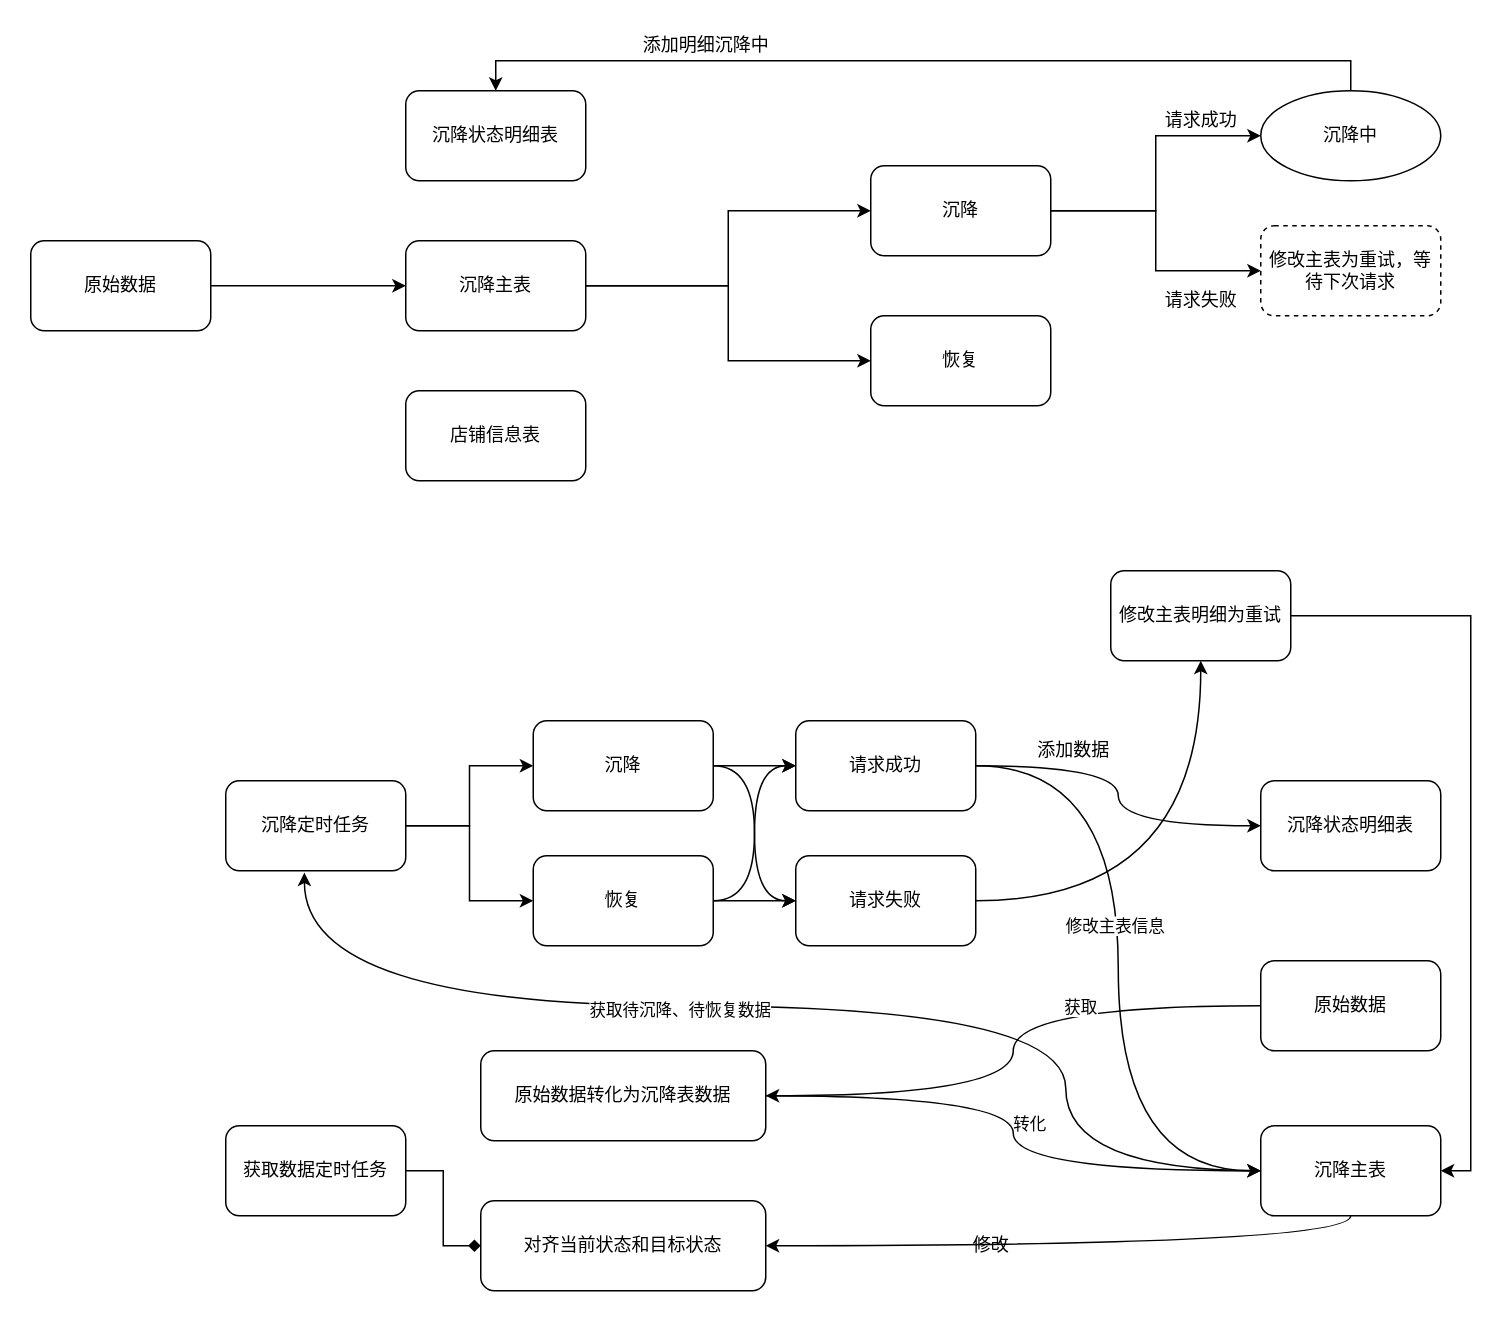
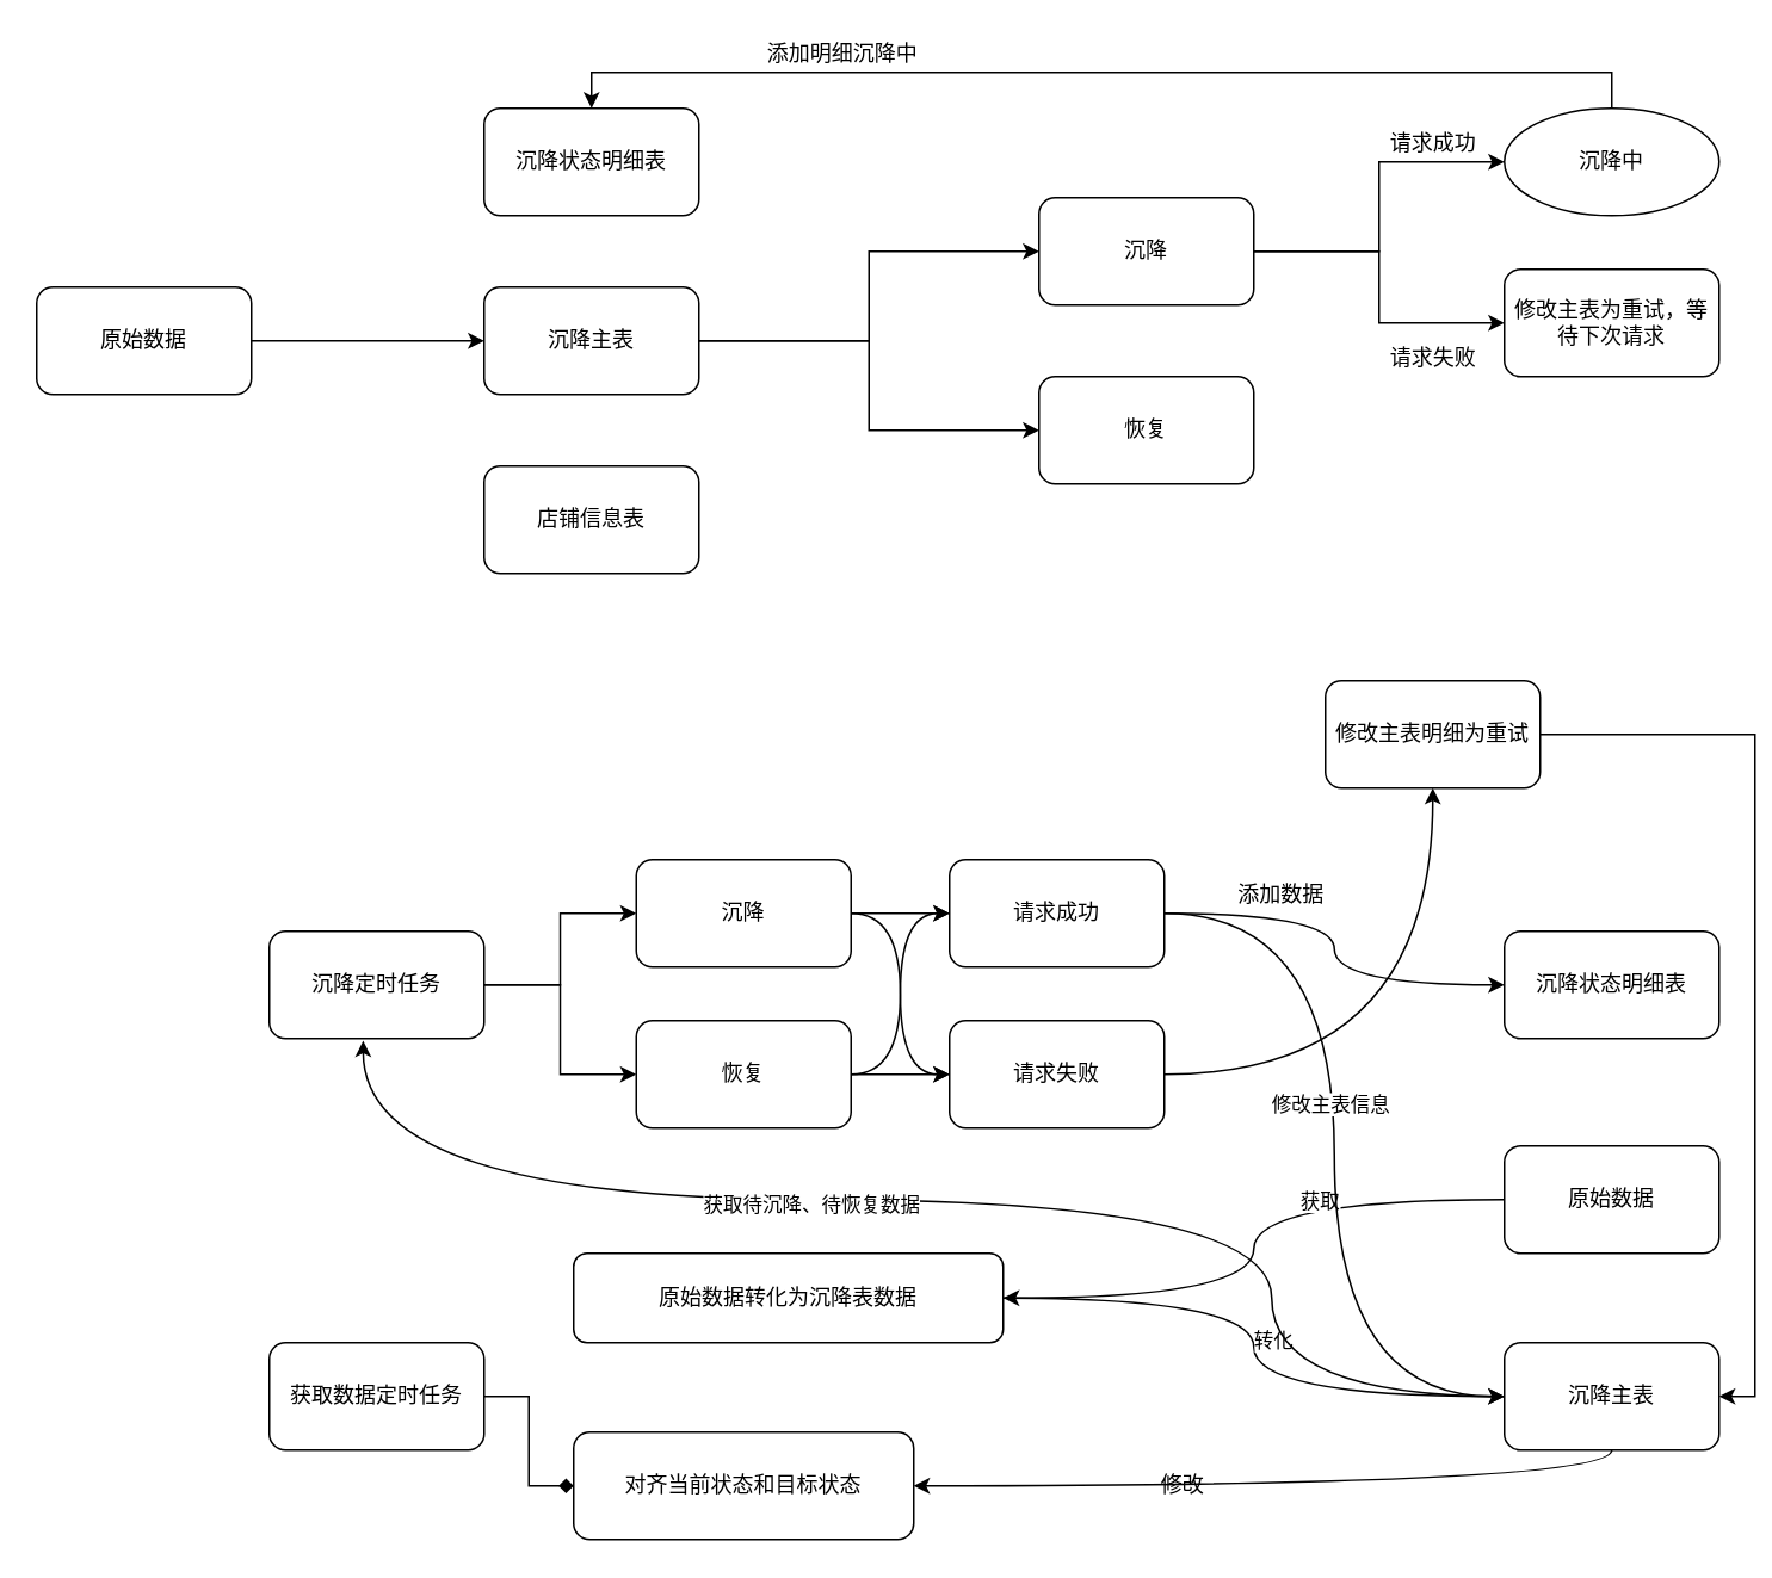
  <mxCell id="0" />
  <mxCell id="1" parent="0" />
  <mxCell id="2" value="" style="edgeStyle=orthogonalEdgeStyle;rounded=0;orthogonalLoop=1;jettySize=auto;html=1;" edge="1" parent="1" source="3" target="11"><mxGeometry relative="1" as="geometry" /></mxCell>
  <mxCell id="3" value="原始数据" style="rounded=1;whiteSpace=wrap;html=1;" vertex="1" parent="1"><mxGeometry x="20" y="160" width="120" height="60" as="geometry" /></mxCell>
  <mxCell id="4" value="店铺信息表" style="rounded=1;whiteSpace=wrap;html=1;" vertex="1" parent="1"><mxGeometry x="270" y="260" width="120" height="60" as="geometry" /></mxCell>
  <mxCell id="5" value="沉降状态明细表" style="rounded=1;whiteSpace=wrap;html=1;" vertex="1" parent="1"><mxGeometry x="270" y="60" width="120" height="60" as="geometry" /></mxCell>
  <mxCell id="6" style="edgeStyle=orthogonalEdgeStyle;rounded=0;orthogonalLoop=1;jettySize=auto;html=1;exitX=1;exitY=0.5;exitDx=0;exitDy=0;" edge="1" parent="1" source="8" target="15"><mxGeometry relative="1" as="geometry"><Array as="points"><mxPoint x="770" y="140" /><mxPoint x="770" y="90" /></Array></mxGeometry></mxCell>
  <mxCell id="7" style="edgeStyle=orthogonalEdgeStyle;rounded=0;orthogonalLoop=1;jettySize=auto;html=1;exitX=1;exitY=0.5;exitDx=0;exitDy=0;entryX=0;entryY=0.5;entryDx=0;entryDy=0;" edge="1" parent="1" source="8" target="13"><mxGeometry relative="1" as="geometry" /></mxCell>
  <mxCell id="8" value="沉降" style="rounded=1;whiteSpace=wrap;html=1;" vertex="1" parent="1"><mxGeometry x="580" y="110" width="120" height="60" as="geometry" /></mxCell>
  <mxCell id="9" style="edgeStyle=orthogonalEdgeStyle;rounded=0;orthogonalLoop=1;jettySize=auto;html=1;exitX=1;exitY=0.5;exitDx=0;exitDy=0;entryX=0;entryY=0.5;entryDx=0;entryDy=0;" edge="1" parent="1" source="11" target="8"><mxGeometry relative="1" as="geometry" /></mxCell>
  <mxCell id="10" style="edgeStyle=orthogonalEdgeStyle;rounded=0;orthogonalLoop=1;jettySize=auto;html=1;exitX=1;exitY=0.5;exitDx=0;exitDy=0;entryX=0;entryY=0.5;entryDx=0;entryDy=0;" edge="1" parent="1" source="11" target="12"><mxGeometry relative="1" as="geometry" /></mxCell>
  <mxCell id="11" value="沉降主表" style="rounded=1;whiteSpace=wrap;html=1;" vertex="1" parent="1"><mxGeometry x="270" y="160" width="120" height="60" as="geometry" /></mxCell>
  <mxCell id="12" value="恢复" style="rounded=1;whiteSpace=wrap;html=1;" vertex="1" parent="1"><mxGeometry x="580" y="210" width="120" height="60" as="geometry" /></mxCell>
- <mxCell id="13" value="修改主表为重试，等待下次请求" style="rounded=1;whiteSpace=wrap;html=1;dashed=1;" vertex="1" parent="1"><mxGeometry x="840" y="150" width="120" height="60" as="geometry" /></mxCell>
+ <mxCell id="13" value="修改主表为重试，等待下次请求" style="rounded=1;whiteSpace=wrap;html=1;" vertex="1" parent="1"><mxGeometry x="840" y="150" width="120" height="60" as="geometry" /></mxCell>
  <mxCell id="14" style="edgeStyle=orthogonalEdgeStyle;rounded=0;orthogonalLoop=1;jettySize=auto;html=1;exitX=0.5;exitY=0;exitDx=0;exitDy=0;entryX=0.5;entryY=0;entryDx=0;entryDy=0;" edge="1" parent="1" source="15" target="5"><mxGeometry relative="1" as="geometry" /></mxCell>
  <mxCell id="15" value="沉降中" style="ellipse;whiteSpace=wrap;html=1;" vertex="1" parent="1"><mxGeometry x="840" y="60" width="120" height="60" as="geometry" /></mxCell>
  <mxCell id="16" value="请求成功" style="text;html=1;align=center;verticalAlign=middle;resizable=0;points=[];autosize=1;strokeColor=none;fillColor=none;" vertex="1" parent="1"><mxGeometry x="770" y="70" width="60" height="20" as="geometry" /></mxCell>
  <mxCell id="17" value="添加明细沉降中" style="text;html=1;align=center;verticalAlign=middle;resizable=0;points=[];autosize=1;strokeColor=none;fillColor=none;" vertex="1" parent="1"><mxGeometry x="420" y="20" width="100" height="20" as="geometry" /></mxCell>
  <mxCell id="18" value="请求失败" style="text;html=1;align=center;verticalAlign=middle;resizable=0;points=[];autosize=1;strokeColor=none;fillColor=none;" vertex="1" parent="1"><mxGeometry x="770" y="190" width="60" height="20" as="geometry" /></mxCell>
  <mxCell id="19" style="edgeStyle=orthogonalEdgeStyle;rounded=0;orthogonalLoop=1;jettySize=auto;html=1;exitX=1;exitY=0.5;exitDx=0;exitDy=0;entryX=0;entryY=0.5;entryDx=0;entryDy=0;" edge="1" parent="1" source="21" target="24"><mxGeometry relative="1" as="geometry" /></mxCell>
  <mxCell id="20" style="edgeStyle=orthogonalEdgeStyle;rounded=0;orthogonalLoop=1;jettySize=auto;html=1;exitX=1;exitY=0.5;exitDx=0;exitDy=0;entryX=0;entryY=0.5;entryDx=0;entryDy=0;" edge="1" parent="1" source="21" target="27"><mxGeometry relative="1" as="geometry" /></mxCell>
  <mxCell id="21" value="沉降定时任务" style="rounded=1;whiteSpace=wrap;html=1;" vertex="1" parent="1"><mxGeometry x="150" y="520" width="120" height="60" as="geometry" /></mxCell>
  <mxCell id="22" style="edgeStyle=orthogonalEdgeStyle;curved=1;rounded=0;orthogonalLoop=1;jettySize=auto;html=1;exitX=1;exitY=0.5;exitDx=0;exitDy=0;entryX=0;entryY=0.5;entryDx=0;entryDy=0;" edge="1" parent="1" source="24" target="48"><mxGeometry relative="1" as="geometry" /></mxCell>
  <mxCell id="23" style="edgeStyle=orthogonalEdgeStyle;curved=1;rounded=0;orthogonalLoop=1;jettySize=auto;html=1;exitX=1;exitY=0.5;exitDx=0;exitDy=0;entryX=0;entryY=0.5;entryDx=0;entryDy=0;" edge="1" parent="1" source="24" target="50"><mxGeometry relative="1" as="geometry" /></mxCell>
  <mxCell id="24" value="沉降" style="rounded=1;whiteSpace=wrap;html=1;" vertex="1" parent="1"><mxGeometry x="355" y="480" width="120" height="60" as="geometry" /></mxCell>
  <mxCell id="25" style="edgeStyle=orthogonalEdgeStyle;curved=1;rounded=0;orthogonalLoop=1;jettySize=auto;html=1;exitX=1;exitY=0.5;exitDx=0;exitDy=0;entryX=0;entryY=0.5;entryDx=0;entryDy=0;" edge="1" parent="1" source="27" target="48"><mxGeometry relative="1" as="geometry" /></mxCell>
  <mxCell id="26" style="edgeStyle=orthogonalEdgeStyle;curved=1;rounded=0;orthogonalLoop=1;jettySize=auto;html=1;exitX=1;exitY=0.5;exitDx=0;exitDy=0;entryX=0;entryY=0.5;entryDx=0;entryDy=0;" edge="1" parent="1" source="27" target="50"><mxGeometry relative="1" as="geometry" /></mxCell>
  <mxCell id="27" value="恢复" style="rounded=1;whiteSpace=wrap;html=1;" vertex="1" parent="1"><mxGeometry x="355" y="570" width="120" height="60" as="geometry" /></mxCell>
  <mxCell id="28" style="edgeStyle=orthogonalEdgeStyle;rounded=0;orthogonalLoop=1;jettySize=auto;html=1;exitX=1;exitY=0.5;exitDx=0;exitDy=0;endArrow=diamond;" edge="1" parent="1" source="29" target="33"><mxGeometry relative="1" as="geometry" /></mxCell>
  <mxCell id="29" value="获取数据定时任务" style="rounded=1;whiteSpace=wrap;html=1;" vertex="1" parent="1"><mxGeometry x="150" y="750" width="120" height="60" as="geometry" /></mxCell>
  <mxCell id="30" style="rounded=0;orthogonalLoop=1;jettySize=auto;html=1;exitX=1;exitY=0.5;exitDx=0;exitDy=0;entryX=0;entryY=0.5;entryDx=0;entryDy=0;edgeStyle=orthogonalEdgeStyle;curved=1;" edge="1" parent="1" source="32" target="40"><mxGeometry relative="1" as="geometry" /></mxCell>
  <mxCell id="31" value="转化" style="edgeLabel;html=1;align=center;verticalAlign=middle;resizable=0;points=[];" vertex="1" connectable="0" parent="30"><mxGeometry x="-0.108" y="-4" relative="1" as="geometry"><mxPoint x="14" y="14" as="offset" /></mxGeometry></mxCell>
- <mxCell id="32" value="原始数据转化为沉降表数据" style="rounded=1;whiteSpace=wrap;html=1;" vertex="1" parent="1"><mxGeometry x="320" y="700" width="190" height="60" as="geometry" /></mxCell>
+ <mxCell id="32" value="原始数据转化为沉降表数据" style="rounded=1;whiteSpace=wrap;html=1;" vertex="1" parent="1"><mxGeometry x="320" y="700" width="240" height="50" as="geometry" /></mxCell>
  <mxCell id="33" value="对齐当前状态和目标状态" style="rounded=1;whiteSpace=wrap;html=1;" vertex="1" parent="1"><mxGeometry x="320" y="800" width="190" height="60" as="geometry" /></mxCell>
  <mxCell id="34" style="rounded=0;orthogonalLoop=1;jettySize=auto;html=1;exitX=0;exitY=0.5;exitDx=0;exitDy=0;entryX=1;entryY=0.5;entryDx=0;entryDy=0;edgeStyle=orthogonalEdgeStyle;curved=1;" edge="1" parent="1" source="36" target="32"><mxGeometry relative="1" as="geometry" /></mxCell>
  <mxCell id="35" value="获取" style="edgeLabel;html=1;align=center;verticalAlign=middle;resizable=0;points=[];" vertex="1" connectable="0" parent="34"><mxGeometry x="-0.377" relative="1" as="geometry"><mxPoint as="offset" /></mxGeometry></mxCell>
  <mxCell id="36" value="原始数据" style="rounded=1;whiteSpace=wrap;html=1;" vertex="1" parent="1"><mxGeometry x="840" y="640" width="120" height="60" as="geometry" /></mxCell>
  <mxCell id="37" style="edgeStyle=orthogonalEdgeStyle;rounded=0;orthogonalLoop=1;jettySize=auto;html=1;exitX=0;exitY=0.5;exitDx=0;exitDy=0;entryX=0.437;entryY=1.02;entryDx=0;entryDy=0;entryPerimeter=0;curved=1;" edge="1" parent="1" source="40" target="21"><mxGeometry relative="1" as="geometry"><Array as="points"><mxPoint x="710" y="780" /><mxPoint x="710" y="670" /><mxPoint x="202" y="670" /></Array></mxGeometry></mxCell>
  <mxCell id="38" value="获取待沉降、待恢复数据" style="edgeLabel;html=1;align=center;verticalAlign=middle;resizable=0;points=[];" vertex="1" connectable="0" parent="37"><mxGeometry x="0.191" y="2" relative="1" as="geometry"><mxPoint as="offset" /></mxGeometry></mxCell>
  <mxCell id="39" style="edgeStyle=orthogonalEdgeStyle;curved=1;rounded=0;orthogonalLoop=1;jettySize=auto;html=1;exitX=0.5;exitY=1;exitDx=0;exitDy=0;entryX=1;entryY=0.5;entryDx=0;entryDy=0;" edge="1" parent="1" source="40" target="33"><mxGeometry relative="1" as="geometry" /></mxCell>
  <mxCell id="40" value="沉降主表" style="rounded=1;whiteSpace=wrap;html=1;" vertex="1" parent="1"><mxGeometry x="840" y="750" width="120" height="60" as="geometry" /></mxCell>
  <mxCell id="41" style="edgeStyle=orthogonalEdgeStyle;rounded=0;orthogonalLoop=1;jettySize=auto;html=1;exitX=1;exitY=0.5;exitDx=0;exitDy=0;entryX=1;entryY=0.5;entryDx=0;entryDy=0;" edge="1" parent="1" source="42" target="40"><mxGeometry relative="1" as="geometry" /></mxCell>
  <mxCell id="42" value="修改主表明细为重试" style="rounded=1;whiteSpace=wrap;html=1;" vertex="1" parent="1"><mxGeometry x="740" y="380" width="120" height="60" as="geometry" /></mxCell>
  <mxCell id="43" value="沉降状态明细表" style="rounded=1;whiteSpace=wrap;html=1;" vertex="1" parent="1"><mxGeometry x="840" y="520" width="120" height="60" as="geometry" /></mxCell>
  <mxCell id="44" value="修改" style="text;html=1;align=center;verticalAlign=middle;resizable=0;points=[];autosize=1;strokeColor=none;fillColor=none;" vertex="1" parent="1"><mxGeometry x="640" y="820" width="40" height="20" as="geometry" /></mxCell>
  <mxCell id="45" style="edgeStyle=orthogonalEdgeStyle;curved=1;rounded=0;orthogonalLoop=1;jettySize=auto;html=1;exitX=1;exitY=0.5;exitDx=0;exitDy=0;" edge="1" parent="1" source="48" target="43"><mxGeometry relative="1" as="geometry" /></mxCell>
  <mxCell id="46" style="edgeStyle=orthogonalEdgeStyle;curved=1;rounded=0;orthogonalLoop=1;jettySize=auto;html=1;exitX=1;exitY=0.5;exitDx=0;exitDy=0;entryX=0;entryY=0.5;entryDx=0;entryDy=0;" edge="1" parent="1" source="48" target="40"><mxGeometry relative="1" as="geometry" /></mxCell>
  <mxCell id="47" value="修改主表信息" style="edgeLabel;html=1;align=center;verticalAlign=middle;resizable=0;points=[];" vertex="1" connectable="0" parent="46"><mxGeometry x="-0.127" y="-3" relative="1" as="geometry"><mxPoint as="offset" /></mxGeometry></mxCell>
  <mxCell id="48" value="请求成功" style="rounded=1;whiteSpace=wrap;html=1;" vertex="1" parent="1"><mxGeometry x="530" y="480" width="120" height="60" as="geometry" /></mxCell>
  <mxCell id="49" style="edgeStyle=orthogonalEdgeStyle;curved=1;rounded=0;orthogonalLoop=1;jettySize=auto;html=1;exitX=1;exitY=0.5;exitDx=0;exitDy=0;entryX=0.5;entryY=1;entryDx=0;entryDy=0;" edge="1" parent="1" source="50" target="42"><mxGeometry relative="1" as="geometry" /></mxCell>
  <mxCell id="50" value="请求失败" style="rounded=1;whiteSpace=wrap;html=1;" vertex="1" parent="1"><mxGeometry x="530" y="570" width="120" height="60" as="geometry" /></mxCell>
  <mxCell id="51" value="添加数据" style="text;html=1;align=center;verticalAlign=middle;resizable=0;points=[];autosize=1;strokeColor=none;fillColor=none;" vertex="1" parent="1"><mxGeometry x="685" y="490" width="60" height="20" as="geometry" /></mxCell>
